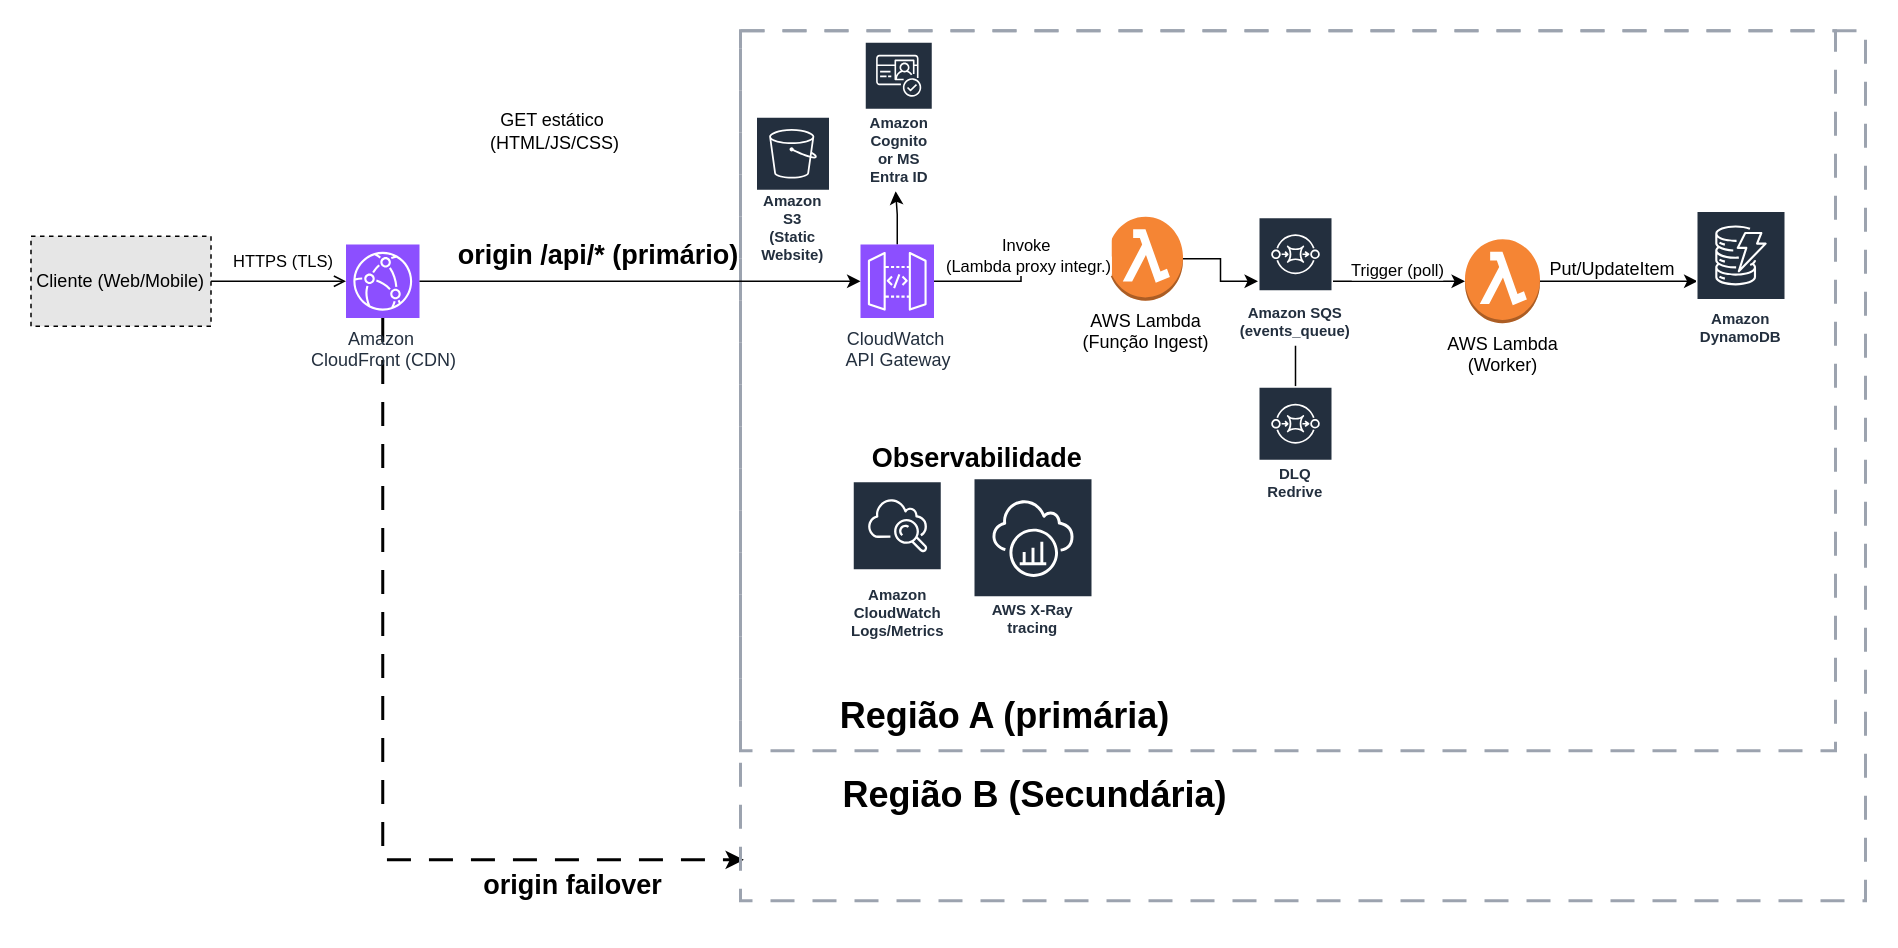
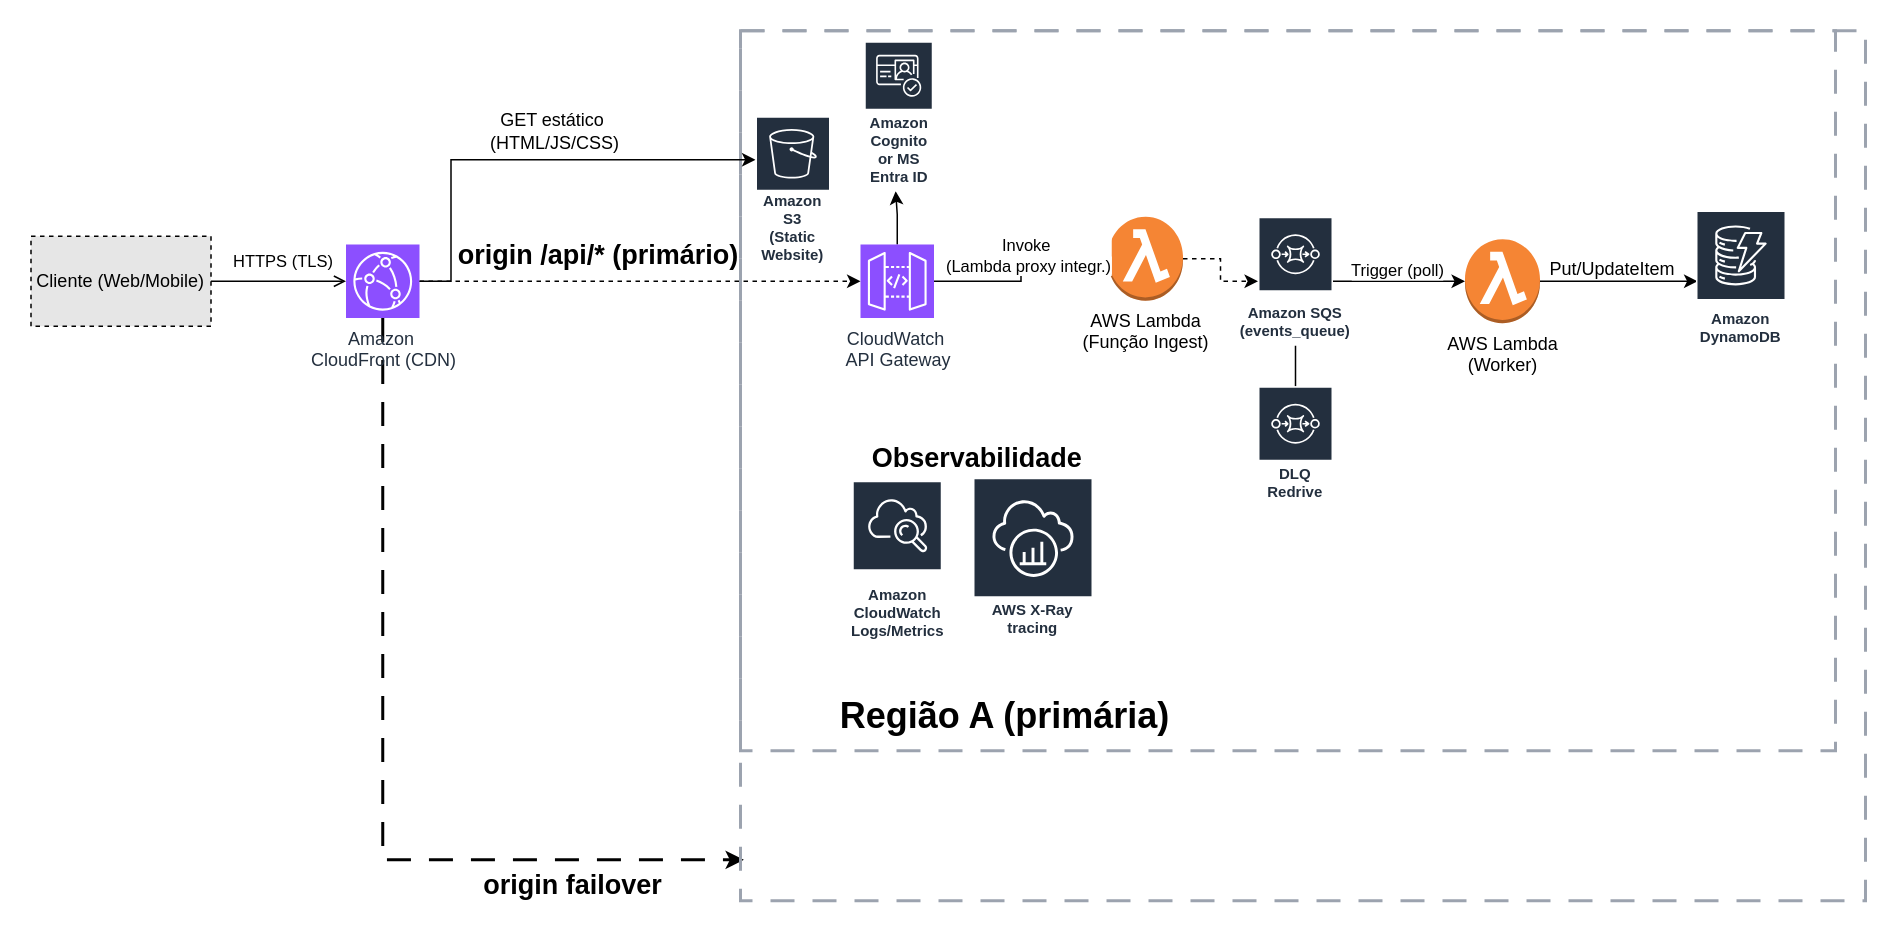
  <mxCell id="0" />
  <mxCell id="1" parent="0" />
  <mxCell id="2" style="edgeStyle=orthogonalEdgeStyle;rounded=0;orthogonalLoop=1;jettySize=auto;html=1;entryX=0.003;entryY=0.953;entryDx=0;entryDy=0;entryPerimeter=0;dashed=1;dashPattern=8 6;strokeWidth=2;" edge="1" parent="1" source="11" target="3"><mxGeometry relative="1" as="geometry"><mxPoint x="254.5" y="560" as="targetPoint" /><Array as="points"><mxPoint x="254" y="573" /></Array></mxGeometry></mxCell>
  <mxCell id="3" value="" style="rounded=0;whiteSpace=wrap;html=1;dashed=1;dashPattern=8 6;strokeWidth=2;strokeColor=#9CA3AF;fillOpacity=0;" vertex="1" parent="1"><mxGeometry x="493" y="20" width="750" height="580" as="geometry" /></mxCell>
  <mxCell id="4" value="" style="rounded=0;whiteSpace=wrap;html=1;dashed=1;dashPattern=8 6;strokeWidth=2;strokeColor=#9CA3AF;fillOpacity=0;" vertex="1" parent="1"><mxGeometry x="493" y="20" width="730" height="480" as="geometry" /></mxCell>
  <mxCell id="5" value="Cliente (Web/Mobile)" style="rounded=0;whiteSpace=wrap;html=1;fillColor=#E6E6E6;dashed=1;" vertex="1" parent="1"><mxGeometry x="20" y="157" width="120" height="60" as="geometry" /></mxCell>
  <mxCell id="6" value="" style="edgeStyle=orthogonalEdgeStyle;rounded=0;orthogonalLoop=1;jettySize=auto;html=1;" edge="1" parent="1" source="7"><mxGeometry relative="1" as="geometry"><mxPoint x="596.429" y="127" as="targetPoint" /></mxGeometry></mxCell>
  <mxCell id="7" value="CloudWatch&amp;nbsp;&lt;div&gt;API Gateway&lt;/div&gt;" style="sketch=0;points=[[0,0,0],[0.25,0,0],[0.5,0,0],[0.75,0,0],[1,0,0],[0,1,0],[0.25,1,0],[0.5,1,0],[0.75,1,0],[1,1,0],[0,0.25,0],[0,0.5,0],[0,0.75,0],[1,0.25,0],[1,0.5,0],[1,0.75,0]];outlineConnect=0;fontColor=#232F3E;fillColor=#8C4FFF;strokeColor=#ffffff;dashed=0;verticalLabelPosition=bottom;verticalAlign=top;align=center;html=1;fontSize=12;fontStyle=0;aspect=fixed;shape=mxgraph.aws4.resourceIcon;resIcon=mxgraph.aws4.api_gateway;" vertex="1" parent="1"><mxGeometry x="573" y="162.5" width="49" height="49" as="geometry" /></mxCell>
- <mxCell id="8" value="" style="edgeStyle=orthogonalEdgeStyle;rounded=0;orthogonalLoop=1;jettySize=auto;html=1;" edge="1" parent="1" source="9" target="22"><mxGeometry relative="1" as="geometry" /></mxCell>
+ <mxCell id="8" value="" style="edgeStyle=orthogonalEdgeStyle;rounded=0;orthogonalLoop=1;jettySize=auto;html=1;dashed=1;" edge="1" parent="1" source="9" target="22"><mxGeometry relative="1" as="geometry" /></mxCell>
  <mxCell id="9" value="&lt;div&gt;AWS Lambda&lt;/div&gt;&lt;div&gt;(Função Ingest)&lt;/div&gt;" style="outlineConnect=0;dashed=0;verticalLabelPosition=bottom;verticalAlign=top;align=center;html=1;shape=mxgraph.aws3.lambda_function;fillColor=#F58534;gradientColor=none;" vertex="1" parent="1"><mxGeometry x="738" y="144" width="50" height="56" as="geometry" /></mxCell>
+ <mxCell id="10" style="edgeStyle=orthogonalEdgeStyle;rounded=0;orthogonalLoop=1;jettySize=auto;html=1;" edge="1" parent="1" source="11" target="12"><mxGeometry relative="1" as="geometry"><mxPoint x="310" y="87" as="targetPoint" /><Array as="points"><mxPoint x="300" y="187" /><mxPoint x="300" y="106" /></Array></mxGeometry></mxCell>
  <mxCell id="11" value="Amazon&amp;nbsp;&lt;div&gt;CloudFront (CDN)&lt;/div&gt;" style="sketch=0;points=[[0,0,0],[0.25,0,0],[0.5,0,0],[0.75,0,0],[1,0,0],[0,1,0],[0.25,1,0],[0.5,1,0],[0.75,1,0],[1,1,0],[0,0.25,0],[0,0.5,0],[0,0.75,0],[1,0.25,0],[1,0.5,0],[1,0.75,0]];outlineConnect=0;fontColor=#232F3E;fillColor=#8C4FFF;strokeColor=#ffffff;dashed=0;verticalLabelPosition=bottom;verticalAlign=top;align=center;html=1;fontSize=12;fontStyle=0;aspect=fixed;shape=mxgraph.aws4.resourceIcon;resIcon=mxgraph.aws4.cloudfront;" vertex="1" parent="1"><mxGeometry x="230" y="162.5" width="49" height="49" as="geometry" /></mxCell>
  <mxCell id="12" value="&lt;div&gt;Amazon S3&lt;/div&gt;&lt;div&gt;(Static Website)&lt;/div&gt;" style="sketch=0;outlineConnect=0;fontColor=#232F3E;gradientColor=none;strokeColor=#ffffff;fillColor=#232F3E;dashed=0;verticalLabelPosition=middle;verticalAlign=bottom;align=center;html=1;whiteSpace=wrap;fontSize=10;fontStyle=1;spacing=3;shape=mxgraph.aws4.productIcon;prIcon=mxgraph.aws4.s3;" vertex="1" parent="1"><mxGeometry x="503" y="77" width="50" height="101.5" as="geometry" /></mxCell>
  <mxCell id="13" style="edgeStyle=orthogonalEdgeStyle;rounded=0;orthogonalLoop=1;jettySize=auto;html=1;entryX=0;entryY=0.5;entryDx=0;entryDy=0;entryPerimeter=0;endArrow=open;" edge="1" parent="1" source="5" target="11"><mxGeometry relative="1" as="geometry" /></mxCell>
  <mxCell id="14" value="HTTPS (TLS)" style="edgeLabel;html=1;align=center;verticalAlign=middle;resizable=0;points=[];" vertex="1" connectable="0" parent="13"><mxGeometry x="-0.32" y="3" relative="1" as="geometry"><mxPoint x="16" y="-11" as="offset" /></mxGeometry></mxCell>
  <mxCell id="15" style="edgeStyle=orthogonalEdgeStyle;rounded=0;orthogonalLoop=1;jettySize=auto;html=1;entryX=0;entryY=0.5;entryDx=0;entryDy=0;entryPerimeter=0;" edge="1" parent="1" source="7" target="9"><mxGeometry relative="1" as="geometry" /></mxCell>
  <mxCell id="16" value="&lt;div&gt;Invoke&amp;nbsp;&lt;/div&gt;&lt;div&gt;&lt;span style=&quot;background-color: light-dark(#ffffff, var(--ge-dark-color, #121212)); color: light-dark(rgb(0, 0, 0), rgb(255, 255, 255));&quot;&gt;(Lambda&amp;nbsp;&lt;/span&gt;&lt;span style=&quot;color: light-dark(rgb(0, 0, 0), rgb(255, 255, 255)); background-color: light-dark(#ffffff, var(--ge-dark-color, #121212));&quot;&gt;proxy integr.)&lt;/span&gt;&lt;/div&gt;" style="edgeLabel;html=1;align=center;verticalAlign=middle;resizable=0;points=[];" vertex="1" connectable="0" parent="15"><mxGeometry x="-0.267" y="-8" relative="1" as="geometry"><mxPoint x="14" y="-26" as="offset" /></mxGeometry></mxCell>
  <mxCell id="17" value="GET estático&amp;nbsp;&lt;div&gt;(HTML/JS/CSS)&lt;/div&gt;" style="text;html=1;align=center;verticalAlign=middle;resizable=0;points=[];autosize=1;strokeColor=none;fillColor=none;" vertex="1" parent="1"><mxGeometry x="314" y="67" width="110" height="40" as="geometry" /></mxCell>
- <mxCell id="18" style="edgeStyle=orthogonalEdgeStyle;rounded=0;orthogonalLoop=1;jettySize=auto;html=1;entryX=0;entryY=0.5;entryDx=0;entryDy=0;entryPerimeter=0;" edge="1" parent="1" source="11" target="7"><mxGeometry relative="1" as="geometry" /></mxCell>
+ <mxCell id="18" style="edgeStyle=orthogonalEdgeStyle;rounded=0;orthogonalLoop=1;jettySize=auto;html=1;entryX=0;entryY=0.5;entryDx=0;entryDy=0;entryPerimeter=0;dashed=1;" edge="1" parent="1" source="11" target="7"><mxGeometry relative="1" as="geometry" /></mxCell>
  <mxCell id="19" value="Amazon Cognito or MS Entra ID" style="sketch=0;outlineConnect=0;fontColor=#232F3E;gradientColor=none;strokeColor=#ffffff;fillColor=#232F3E;dashed=0;verticalLabelPosition=middle;verticalAlign=bottom;align=center;html=1;whiteSpace=wrap;fontSize=10;fontStyle=1;spacing=3;shape=mxgraph.aws4.productIcon;prIcon=mxgraph.aws4.cognito;" vertex="1" parent="1"><mxGeometry x="575.5" y="27" width="46" height="100" as="geometry" /></mxCell>
  <mxCell id="20" style="edgeStyle=orthogonalEdgeStyle;rounded=0;orthogonalLoop=1;jettySize=auto;html=1;" edge="1" parent="1" source="22" target="26"><mxGeometry relative="1" as="geometry" /></mxCell>
  <mxCell id="21" value="Trigger (poll)" style="edgeLabel;html=1;align=center;verticalAlign=middle;resizable=0;points=[];" vertex="1" connectable="0" parent="20"><mxGeometry x="-0.288" y="-2" relative="1" as="geometry"><mxPoint x="11" y="-10" as="offset" /></mxGeometry></mxCell>
  <mxCell id="22" value="Amazon&amp;nbsp;&lt;span style=&quot;background-color: transparent; color: light-dark(rgb(35, 47, 62), rgb(189, 199, 212));&quot;&gt;SQS (&lt;/span&gt;events_&lt;span style=&quot;background-color: transparent; color: light-dark(rgb(35, 47, 62), rgb(189, 199, 212));&quot;&gt;queue&lt;/span&gt;&lt;span style=&quot;background-color: transparent; color: light-dark(rgb(35, 47, 62), rgb(189, 199, 212));&quot;&gt;)&lt;/span&gt;" style="sketch=0;outlineConnect=0;fontColor=#232F3E;gradientColor=none;strokeColor=#ffffff;fillColor=#232F3E;dashed=0;verticalLabelPosition=middle;verticalAlign=bottom;align=center;html=1;whiteSpace=wrap;fontSize=10;fontStyle=1;spacing=3;shape=mxgraph.aws4.productIcon;prIcon=mxgraph.aws4.sqs;" vertex="1" parent="1"><mxGeometry x="838" y="144" width="50" height="86" as="geometry" /></mxCell>
  <mxCell id="23" style="edgeStyle=orthogonalEdgeStyle;rounded=0;orthogonalLoop=1;jettySize=auto;html=1;endArrow=none;" edge="1" parent="1" source="24" target="22"><mxGeometry relative="1" as="geometry" /></mxCell>
  <mxCell id="24" value="DLQ&lt;div&gt;Redrive&lt;/div&gt;" style="sketch=0;outlineConnect=0;fontColor=#232F3E;gradientColor=none;strokeColor=#ffffff;fillColor=#232F3E;dashed=0;verticalLabelPosition=middle;verticalAlign=bottom;align=center;html=1;whiteSpace=wrap;fontSize=10;fontStyle=1;spacing=3;shape=mxgraph.aws4.productIcon;prIcon=mxgraph.aws4.sqs;" vertex="1" parent="1"><mxGeometry x="838" y="257" width="50" height="80" as="geometry" /></mxCell>
  <mxCell id="25" style="edgeStyle=orthogonalEdgeStyle;rounded=0;orthogonalLoop=1;jettySize=auto;html=1;" edge="1" parent="1" source="26"><mxGeometry relative="1" as="geometry"><mxPoint x="1131" y="187" as="targetPoint" /></mxGeometry></mxCell>
  <mxCell id="26" value="&lt;div&gt;AWS Lambda&lt;/div&gt;&lt;div&gt;(Worker)&lt;/div&gt;" style="outlineConnect=0;dashed=0;verticalLabelPosition=bottom;verticalAlign=top;align=center;html=1;shape=mxgraph.aws3.lambda_function;fillColor=#F58534;gradientColor=none;" vertex="1" parent="1"><mxGeometry x="976" y="159" width="50" height="56" as="geometry" /></mxCell>
  <mxCell id="27" value="Amazon DynamoDB" style="sketch=0;outlineConnect=0;fontColor=#232F3E;gradientColor=none;strokeColor=#ffffff;fillColor=#232F3E;dashed=0;verticalLabelPosition=middle;verticalAlign=bottom;align=center;html=1;whiteSpace=wrap;fontSize=10;fontStyle=1;spacing=3;shape=mxgraph.aws4.productIcon;prIcon=mxgraph.aws4.dynamodb;" vertex="1" parent="1"><mxGeometry x="1130" y="139.75" width="60" height="94.5" as="geometry" /></mxCell>
  <mxCell id="28" value="Put/UpdateItem" style="text;html=1;align=center;verticalAlign=middle;resizable=0;points=[];autosize=1;strokeColor=none;fillColor=none;" vertex="1" parent="1"><mxGeometry x="1019" y="164" width="110" height="30" as="geometry" /></mxCell>
  <mxCell id="29" value="Amazon CloudWatch&lt;div&gt;Logs/Metrics&lt;/div&gt;" style="sketch=0;outlineConnect=0;fontColor=#232F3E;gradientColor=none;strokeColor=#ffffff;fillColor=#232F3E;dashed=0;verticalLabelPosition=middle;verticalAlign=bottom;align=center;html=1;whiteSpace=wrap;fontSize=10;fontStyle=1;spacing=3;shape=mxgraph.aws4.productIcon;prIcon=mxgraph.aws4.cloudwatch;" vertex="1" parent="1"><mxGeometry x="567.5" y="320" width="60" height="110" as="geometry" /></mxCell>
  <mxCell id="30" value="&lt;span style=&quot;text-wrap-mode: wrap;&quot;&gt;&lt;b&gt;&lt;font style=&quot;font-size: 18px;&quot;&gt;Observabilidade&amp;nbsp;&lt;/font&gt;&lt;/b&gt;&lt;/span&gt;" style="text;html=1;align=center;verticalAlign=middle;resizable=0;points=[];autosize=1;strokeColor=none;fillColor=none;" vertex="1" parent="1"><mxGeometry x="567.5" y="285" width="170" height="40" as="geometry" /></mxCell>
  <mxCell id="31" value="AWS X-Ray&lt;div&gt;tracing&lt;/div&gt;" style="sketch=0;outlineConnect=0;fontColor=#232F3E;gradientColor=none;strokeColor=#ffffff;fillColor=#232F3E;dashed=0;verticalLabelPosition=middle;verticalAlign=bottom;align=center;html=1;whiteSpace=wrap;fontSize=10;fontStyle=1;spacing=3;shape=mxgraph.aws4.productIcon;prIcon=mxgraph.aws4.xray;" vertex="1" parent="1"><mxGeometry x="648" y="318" width="80" height="110" as="geometry" /></mxCell>
  <mxCell id="32" value="&lt;b&gt;&lt;font style=&quot;font-size: 24px;&quot;&gt;Região A (primária)&lt;/font&gt;&lt;/b&gt;" style="text;html=1;align=center;verticalAlign=middle;resizable=0;points=[];autosize=1;strokeColor=none;fillColor=none;" vertex="1" parent="1"><mxGeometry x="549" y="457" width="240" height="40" as="geometry" /></mxCell>
- <mxCell id="33" value="&lt;b&gt;&lt;font style=&quot;font-size: 24px;&quot;&gt;Região B (Secundária)&lt;/font&gt;&lt;/b&gt;" style="text;html=1;align=center;verticalAlign=middle;resizable=0;points=[];autosize=1;strokeColor=none;fillColor=none;" vertex="1" parent="1"><mxGeometry x="549" y="510" width="280" height="40" as="geometry" /></mxCell>
  <mxCell id="34" value="&lt;b&gt;&lt;font style=&quot;font-size: 18px;&quot;&gt;origin /api/* (primário)&lt;/font&gt;&lt;/b&gt;" style="text;html=1;align=center;verticalAlign=middle;resizable=0;points=[];autosize=1;strokeColor=none;fillColor=none;" vertex="1" parent="1"><mxGeometry x="293" y="150" width="210" height="40" as="geometry" /></mxCell>
  <mxCell id="35" value="&lt;b&gt;&lt;font style=&quot;font-size: 18px;&quot;&gt;origin failover&lt;/font&gt;&lt;/b&gt;" style="text;html=1;align=center;verticalAlign=middle;resizable=0;points=[];autosize=1;strokeColor=none;fillColor=none;" vertex="1" parent="1"><mxGeometry x="311" y="570" width="140" height="40" as="geometry" /></mxCell>
